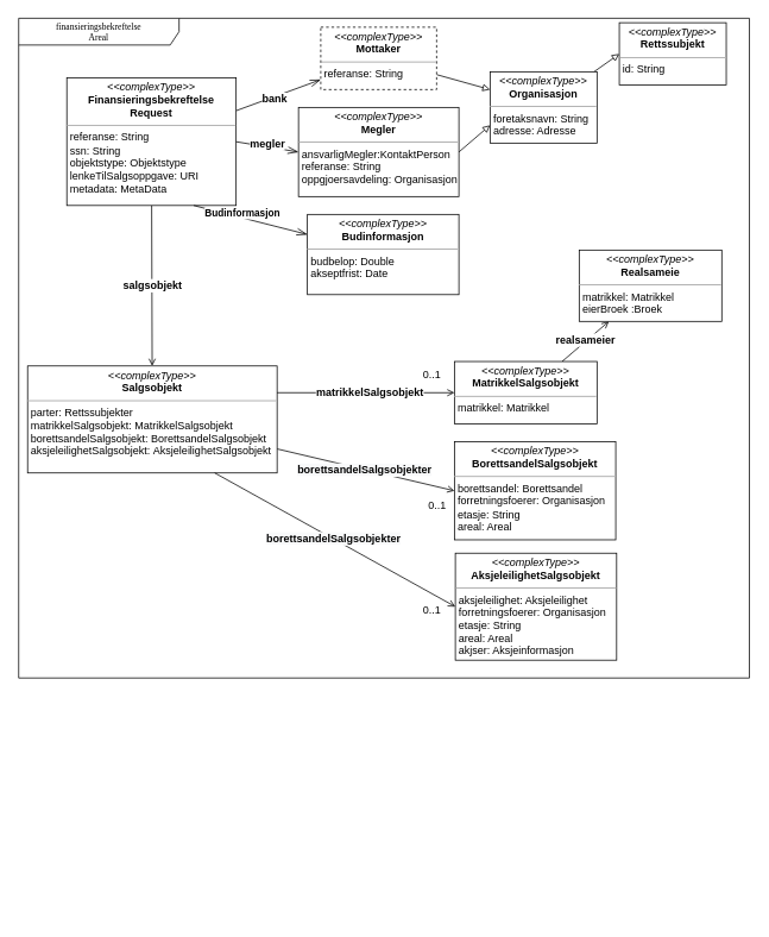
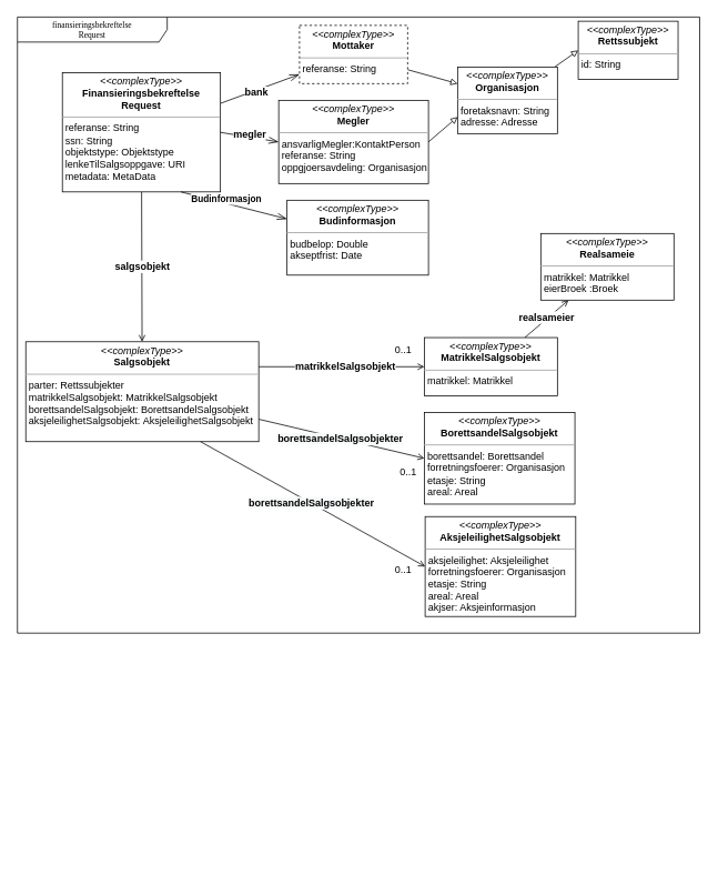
  <mxCell id="0" />
  <mxCell id="1" parent="0" />
- <mxCell id="2" value="finansieringsbekreftelse&lt;br&gt;Areal" style="shape=umlFrame;whiteSpace=wrap;html=1;rounded=0;shadow=0;comic=0;labelBackgroundColor=none;strokeWidth=1;fontFamily=Verdana;fontSize=10;align=center;width=180;height=30;" parent="1" vertex="1"><mxGeometry x="20" y="20" width="820" height="740" as="geometry" /></mxCell>
+ <mxCell id="2" value="finansieringsbekreftelse&lt;br&gt;Request" style="shape=umlFrame;whiteSpace=wrap;html=1;rounded=0;shadow=0;comic=0;labelBackgroundColor=none;strokeWidth=1;fontFamily=Verdana;fontSize=10;align=center;width=180;height=30;" parent="1" vertex="1"><mxGeometry x="20" y="20" width="820" height="740" as="geometry" /></mxCell>
  <mxCell id="3" style="edgeStyle=orthogonalEdgeStyle;rounded=0;html=1;dashed=1;labelBackgroundColor=none;startFill=0;endArrow=open;endFill=0;endSize=10;fontFamily=Verdana;fontSize=10;" parent="1" edge="1"><mxGeometry relative="1" as="geometry"><Array as="points" /><mxPoint x="730" y="838" as="targetPoint" /></mxGeometry></mxCell>
  <mxCell id="4" style="edgeStyle=orthogonalEdgeStyle;rounded=0;html=1;dashed=1;labelBackgroundColor=none;startFill=0;endArrow=open;endFill=0;endSize=10;fontFamily=Verdana;fontSize=10;" parent="1" edge="1"><mxGeometry relative="1" as="geometry"><mxPoint x="730" y="948" as="sourcePoint" /></mxGeometry></mxCell>
  <mxCell id="5" style="edgeStyle=orthogonalEdgeStyle;rounded=0;html=1;dashed=1;labelBackgroundColor=none;startFill=0;endArrow=open;endFill=0;endSize=10;fontFamily=Verdana;fontSize=10;" parent="1" edge="1"><mxGeometry relative="1" as="geometry"><Array as="points"><mxPoint x="410" y="1029" /><mxPoint x="410" y="1029" /></Array><mxPoint x="380" y="1029" as="sourcePoint" /></mxGeometry></mxCell>
  <mxCell id="6" style="edgeStyle=none;rounded=0;orthogonalLoop=1;jettySize=auto;html=1;entryX=0;entryY=0.25;entryDx=0;entryDy=0;endArrow=block;endFill=0;" parent="1" source="7" target="13" edge="1"><mxGeometry relative="1" as="geometry" /></mxCell>
  <mxCell id="7" value="&lt;p style=&quot;margin: 0px ; margin-top: 4px ; text-align: center&quot;&gt;&lt;i style=&quot;font-family: &amp;#34;helvetica&amp;#34;&quot;&gt;&amp;lt;&amp;lt;complexType&amp;gt;&amp;gt;&lt;/i&gt;&lt;br style=&quot;font-family: &amp;#34;helvetica&amp;#34;&quot;&gt;&lt;b style=&quot;font-family: &amp;#34;helvetica&amp;#34;&quot;&gt;Mottaker&lt;/b&gt;&lt;br&gt;&lt;/p&gt;&lt;hr size=&quot;1&quot;&gt;&lt;p style=&quot;margin: 0px ; margin-left: 4px&quot;&gt;referanse: String&lt;br&gt;&lt;/p&gt;" style="verticalAlign=top;align=left;overflow=fill;fontSize=12;fontFamily=Helvetica;html=1;rounded=0;shadow=0;comic=0;labelBackgroundColor=none;strokeWidth=1;dashed=1;" parent="1" vertex="1"><mxGeometry x="359" y="30" width="130" height="70" as="geometry" /></mxCell>
  <mxCell id="8" style="rounded=0;html=1;labelBackgroundColor=none;startFill=0;endArrow=openThin;endFill=0;endSize=10;fontFamily=Verdana;fontSize=10;" parent="1" source="11" target="7" edge="1"><mxGeometry relative="1" as="geometry" /></mxCell>
  <mxCell id="9" value="&lt;b&gt;&lt;font style=&quot;font-size: 12px&quot;&gt;bank&lt;/font&gt;&lt;/b&gt;" style="edgeLabel;html=1;align=center;verticalAlign=middle;resizable=0;points=[];" parent="8" vertex="1" connectable="0"><mxGeometry x="-0.35" y="1" relative="1" as="geometry"><mxPoint x="12" y="-1" as="offset" /></mxGeometry></mxCell>
  <mxCell id="10" value="&lt;font style=&quot;font-size: 12px&quot;&gt;&lt;b&gt;salgsobjekt&lt;/b&gt;&lt;/font&gt;" style="edgeStyle=none;rounded=0;orthogonalLoop=1;jettySize=auto;html=1;endArrow=open;endFill=0;" parent="1" source="11" target="24" edge="1"><mxGeometry relative="1" as="geometry" /></mxCell>
  <mxCell id="11" value="&lt;p style=&quot;margin: 0px ; margin-top: 4px ; text-align: center&quot;&gt;&lt;i&gt;&amp;lt;&amp;lt;complexType&amp;gt;&amp;gt;&lt;/i&gt;&lt;br&gt;&lt;b&gt;Finansieringsbekreftelse&lt;br&gt;Request&lt;/b&gt;&lt;/p&gt;&lt;hr size=&quot;1&quot;&gt;&lt;p style=&quot;margin: 0px ; margin-left: 4px&quot;&gt;referanse: String&lt;/p&gt;&lt;p style=&quot;margin: 0px ; margin-left: 4px&quot;&gt;ssn: String&lt;/p&gt;&lt;p style=&quot;margin: 0px ; margin-left: 4px&quot;&gt;objektstype: Objektstype&lt;/p&gt;&lt;p style=&quot;margin: 0px ; margin-left: 4px&quot;&gt;lenkeTilSalgsoppgave: URI&lt;br&gt;&lt;/p&gt;&lt;p style=&quot;margin: 0px ; margin-left: 4px&quot;&gt;metadata: MetaData&lt;/p&gt;" style="verticalAlign=top;align=left;overflow=fill;fontSize=12;fontFamily=Helvetica;html=1;rounded=0;shadow=0;comic=0;labelBackgroundColor=none;strokeWidth=1" parent="1" vertex="1"><mxGeometry x="74" y="87" width="190" height="143" as="geometry" /></mxCell>
  <mxCell id="12" style="edgeStyle=none;rounded=0;orthogonalLoop=1;jettySize=auto;html=1;entryX=0;entryY=0.5;entryDx=0;entryDy=0;endArrow=block;endFill=0;" parent="1" source="13" target="18" edge="1"><mxGeometry relative="1" as="geometry" /></mxCell>
  <mxCell id="13" value="&lt;p style=&quot;margin: 0px ; margin-top: 4px ; text-align: center&quot;&gt;&lt;i style=&quot;font-family: &amp;#34;helvetica&amp;#34;&quot;&gt;&amp;lt;&amp;lt;complexType&amp;gt;&amp;gt;&lt;/i&gt;&lt;br style=&quot;font-family: &amp;#34;helvetica&amp;#34;&quot;&gt;&lt;b style=&quot;font-family: &amp;#34;helvetica&amp;#34;&quot;&gt;Organisasjon&lt;/b&gt;&lt;br&gt;&lt;/p&gt;&lt;hr size=&quot;1&quot;&gt;&lt;p style=&quot;margin: 0px ; margin-left: 4px&quot;&gt;foretaksnavn: String&lt;br&gt;&lt;/p&gt;&lt;p style=&quot;margin: 0px ; margin-left: 4px&quot;&gt;adresse: Adresse&lt;/p&gt;" style="verticalAlign=top;align=left;overflow=fill;fontSize=12;fontFamily=Helvetica;html=1;rounded=0;shadow=0;comic=0;labelBackgroundColor=none;strokeWidth=1" parent="1" vertex="1"><mxGeometry x="549" y="80" width="120" height="80" as="geometry" /></mxCell>
  <mxCell id="14" value="&lt;p style=&quot;margin: 0px ; margin-top: 4px ; text-align: center&quot;&gt;&lt;i style=&quot;font-family: &amp;#34;helvetica&amp;#34;&quot;&gt;&amp;lt;&amp;lt;complexType&amp;gt;&amp;gt;&lt;/i&gt;&lt;br style=&quot;font-family: &amp;#34;helvetica&amp;#34;&quot;&gt;&lt;b style=&quot;font-family: &amp;#34;helvetica&amp;#34;&quot;&gt;Megler&lt;/b&gt;&lt;br&gt;&lt;/p&gt;&lt;hr size=&quot;1&quot;&gt;&lt;p style=&quot;margin: 0px ; margin-left: 4px&quot;&gt;ansvarligMegler:KontaktPerson&lt;/p&gt;&lt;p style=&quot;margin: 0px ; margin-left: 4px&quot;&gt;referanse: String&lt;br&gt;&lt;/p&gt;&lt;p style=&quot;margin: 0px ; margin-left: 4px&quot;&gt;oppgjoersavdeling: Organisasjon&lt;/p&gt;" style="verticalAlign=top;align=left;overflow=fill;fontSize=12;fontFamily=Helvetica;html=1;rounded=0;shadow=0;comic=0;labelBackgroundColor=none;strokeWidth=1" parent="1" vertex="1"><mxGeometry x="334" y="120" width="180" height="100" as="geometry" /></mxCell>
  <mxCell id="15" style="rounded=0;html=1;labelBackgroundColor=none;startFill=0;endArrow=openThin;endFill=0;endSize=10;fontFamily=Verdana;fontSize=10;entryX=0;entryY=0.5;entryDx=0;entryDy=0;exitX=1;exitY=0.5;exitDx=0;exitDy=0;" parent="1" source="11" target="14" edge="1"><mxGeometry relative="1" as="geometry"><mxPoint x="260" y="119.04" as="sourcePoint" /><mxPoint x="380" y="94.46" as="targetPoint" /></mxGeometry></mxCell>
  <mxCell id="16" value="&lt;span style=&quot;font-size: 12px&quot;&gt;&lt;b&gt;megler&lt;/b&gt;&lt;/span&gt;" style="edgeLabel;html=1;align=center;verticalAlign=middle;resizable=0;points=[];" parent="15" vertex="1" connectable="0"><mxGeometry x="-0.35" y="1" relative="1" as="geometry"><mxPoint x="12" y="-1" as="offset" /></mxGeometry></mxCell>
  <mxCell id="17" style="edgeStyle=none;rounded=0;orthogonalLoop=1;jettySize=auto;html=1;entryX=0;entryY=0.75;entryDx=0;entryDy=0;endArrow=block;endFill=0;exitX=1;exitY=0.5;exitDx=0;exitDy=0;" parent="1" source="14" target="13" edge="1"><mxGeometry relative="1" as="geometry"><mxPoint x="510" y="94.259" as="sourcePoint" /><mxPoint x="580" y="115" as="targetPoint" /></mxGeometry></mxCell>
  <mxCell id="18" value="&lt;p style=&quot;margin: 0px ; margin-top: 4px ; text-align: center&quot;&gt;&lt;i style=&quot;font-family: &amp;#34;helvetica&amp;#34;&quot;&gt;&amp;lt;&amp;lt;complexType&amp;gt;&amp;gt;&lt;/i&gt;&lt;br style=&quot;font-family: &amp;#34;helvetica&amp;#34;&quot;&gt;&lt;font face=&quot;helvetica&quot;&gt;&lt;b&gt;Rettssubjekt&lt;/b&gt;&lt;/font&gt;&lt;br&gt;&lt;/p&gt;&lt;hr size=&quot;1&quot;&gt;&lt;p style=&quot;margin: 0px ; margin-left: 4px&quot;&gt;id: String&lt;br&gt;&lt;/p&gt;" style="verticalAlign=top;align=left;overflow=fill;fontSize=12;fontFamily=Helvetica;html=1;rounded=0;shadow=0;comic=0;labelBackgroundColor=none;strokeWidth=1" parent="1" vertex="1"><mxGeometry x="694" y="25" width="120" height="70" as="geometry" /></mxCell>
  <mxCell id="19" value="&lt;p style=&quot;margin: 0px ; margin-top: 4px ; text-align: center&quot;&gt;&lt;i style=&quot;font-family: &amp;quot;helvetica&amp;quot;&quot;&gt;&amp;lt;&amp;lt;complexType&amp;gt;&amp;gt;&lt;/i&gt;&lt;br style=&quot;font-family: &amp;quot;helvetica&amp;quot;&quot;&gt;&lt;font face=&quot;helvetica&quot;&gt;&lt;b&gt;Budinformasjon&lt;/b&gt;&lt;/font&gt;&lt;/p&gt;&lt;hr size=&quot;1&quot;&gt;&lt;p style=&quot;margin: 0px ; margin-left: 4px&quot;&gt;budbelop: Double&lt;br&gt;&lt;/p&gt;&lt;p style=&quot;margin: 0px ; margin-left: 4px&quot;&gt;akseptfrist: Date&lt;br&gt;&lt;/p&gt;" style="verticalAlign=top;align=left;overflow=fill;fontSize=12;fontFamily=Helvetica;html=1;rounded=0;shadow=0;comic=0;labelBackgroundColor=none;strokeWidth=1" parent="1" vertex="1"><mxGeometry x="344" y="240" width="170" height="90" as="geometry" /></mxCell>
  <mxCell id="20" style="rounded=0;html=1;labelBackgroundColor=none;startFill=0;endArrow=openThin;endFill=0;endSize=10;fontFamily=Verdana;fontSize=10;entryX=0;entryY=0.25;entryDx=0;entryDy=0;exitX=0.75;exitY=1;exitDx=0;exitDy=0;" parent="1" source="11" target="19" edge="1"><mxGeometry relative="1" as="geometry"><mxPoint x="260" y="138.5" as="sourcePoint" /><mxPoint x="380" y="165" as="targetPoint" /></mxGeometry></mxCell>
  <mxCell id="21" value="&lt;b&gt;Budinformasjon&lt;/b&gt;" style="edgeLabel;html=1;align=center;verticalAlign=middle;resizable=0;points=[];" parent="20" vertex="1" connectable="0"><mxGeometry x="-0.35" y="1" relative="1" as="geometry"><mxPoint x="12" y="-1" as="offset" /></mxGeometry></mxCell>
  <mxCell id="22" style="edgeStyle=none;rounded=0;orthogonalLoop=1;jettySize=auto;html=1;entryX=0;entryY=0.5;entryDx=0;entryDy=0;endArrow=open;endFill=0;" parent="1" source="24" target="32" edge="1"><mxGeometry relative="1" as="geometry" /></mxCell>
  <mxCell id="23" value="&lt;span style=&quot;font-size: 12px ; text-align: left ; background-color: rgb(248 , 249 , 250)&quot;&gt;borettsandelSalgsobjekter&lt;/span&gt;" style="edgeLabel;html=1;align=center;verticalAlign=middle;resizable=0;points=[];fontSize=12;fontStyle=1" parent="22" vertex="1" connectable="0"><mxGeometry x="-0.017" relative="1" as="geometry"><mxPoint as="offset" /></mxGeometry></mxCell>
  <mxCell id="24" value="&lt;p style=&quot;margin: 0px ; margin-top: 4px ; text-align: center&quot;&gt;&lt;i style=&quot;font-family: &amp;#34;helvetica&amp;#34;&quot;&gt;&amp;lt;&amp;lt;complexType&amp;gt;&amp;gt;&lt;/i&gt;&lt;br style=&quot;font-family: &amp;#34;helvetica&amp;#34;&quot;&gt;&lt;font face=&quot;helvetica&quot;&gt;&lt;b&gt;Salgsobjekt&lt;/b&gt;&lt;/font&gt;&lt;br&gt;&lt;/p&gt;&lt;hr size=&quot;1&quot;&gt;&lt;p style=&quot;margin: 0px ; margin-left: 4px&quot;&gt;parter: Rettssubjekter&lt;br&gt;&lt;/p&gt;&lt;p style=&quot;margin: 0px ; margin-left: 4px&quot;&gt;matrikkelSalgsobjekt:&amp;nbsp;MatrikkelSalgsobjekt&lt;br&gt;&lt;/p&gt;&lt;p style=&quot;margin: 0px ; margin-left: 4px&quot;&gt;borettsandelSalgsobjekt:&amp;nbsp;BorettsandelSalgsobjekt&lt;br&gt;&lt;/p&gt;&lt;p style=&quot;margin: 0px ; margin-left: 4px&quot;&gt;aksjeleilighetSalgsobjekt:&amp;nbsp;AksjeleilighetSalgsobjekt&lt;br&gt;&lt;/p&gt;" style="verticalAlign=top;align=left;overflow=fill;fontSize=12;fontFamily=Helvetica;html=1;rounded=0;shadow=0;comic=0;labelBackgroundColor=none;strokeWidth=1" parent="1" vertex="1"><mxGeometry x="30" y="410" width="280" height="120" as="geometry" /></mxCell>
  <mxCell id="25" style="edgeStyle=none;rounded=0;orthogonalLoop=1;jettySize=auto;html=1;endArrow=open;endFill=0;" parent="1" source="27" target="28" edge="1"><mxGeometry relative="1" as="geometry" /></mxCell>
  <mxCell id="26" value="&lt;font style=&quot;font-size: 12px&quot;&gt;&lt;b&gt;realsameier&lt;/b&gt;&lt;/font&gt;" style="edgeLabel;html=1;align=center;verticalAlign=middle;resizable=0;points=[];" parent="25" vertex="1" connectable="0"><mxGeometry x="0.057" y="1" relative="1" as="geometry"><mxPoint x="-2" as="offset" /></mxGeometry></mxCell>
  <mxCell id="27" value="&lt;p style=&quot;margin: 0px ; margin-top: 4px ; text-align: center&quot;&gt;&lt;i style=&quot;font-family: &amp;#34;helvetica&amp;#34;&quot;&gt;&amp;lt;&amp;lt;complexType&amp;gt;&amp;gt;&lt;/i&gt;&lt;br style=&quot;font-family: &amp;#34;helvetica&amp;#34;&quot;&gt;&lt;font face=&quot;helvetica&quot;&gt;&lt;b&gt;MatrikkelSalgsobjekt&lt;/b&gt;&lt;/font&gt;&lt;br&gt;&lt;/p&gt;&lt;hr size=&quot;1&quot;&gt;&lt;p style=&quot;margin: 0px ; margin-left: 4px&quot;&gt;matrikkel: Matrikkel&lt;br&gt;&lt;/p&gt;&lt;p style=&quot;margin: 0px ; margin-left: 4px&quot;&gt;&lt;br&gt;&lt;/p&gt;" style="verticalAlign=top;align=left;overflow=fill;fontSize=12;fontFamily=Helvetica;html=1;rounded=0;shadow=0;comic=0;labelBackgroundColor=none;strokeWidth=1" parent="1" vertex="1"><mxGeometry x="509" y="405" width="160" height="70" as="geometry" /></mxCell>
  <mxCell id="28" value="&lt;p style=&quot;margin: 0px ; margin-top: 4px ; text-align: center&quot;&gt;&lt;i style=&quot;font-family: &amp;#34;helvetica&amp;#34;&quot;&gt;&amp;lt;&amp;lt;complexType&amp;gt;&amp;gt;&lt;/i&gt;&lt;br style=&quot;font-family: &amp;#34;helvetica&amp;#34;&quot;&gt;&lt;font face=&quot;helvetica&quot;&gt;&lt;b&gt;Realsameie&lt;/b&gt;&lt;/font&gt;&lt;br&gt;&lt;/p&gt;&lt;hr size=&quot;1&quot;&gt;&lt;p style=&quot;margin: 0px ; margin-left: 4px&quot;&gt;matrikkel: Matrikkel&lt;br&gt;&lt;/p&gt;&lt;p style=&quot;margin: 0px ; margin-left: 4px&quot;&gt;eierBroek :Broek&lt;/p&gt;&lt;p style=&quot;margin: 0px ; margin-left: 4px&quot;&gt;&lt;br&gt;&lt;/p&gt;" style="verticalAlign=top;align=left;overflow=fill;fontSize=12;fontFamily=Helvetica;html=1;rounded=0;shadow=0;comic=0;labelBackgroundColor=none;strokeWidth=1" parent="1" vertex="1"><mxGeometry x="649" y="280" width="160" height="80" as="geometry" /></mxCell>
  <mxCell id="29" style="edgeStyle=none;rounded=0;orthogonalLoop=1;jettySize=auto;html=1;endArrow=open;endFill=0;entryX=0;entryY=0.5;entryDx=0;entryDy=0;exitX=1;exitY=0.25;exitDx=0;exitDy=0;" parent="1" source="24" target="27" edge="1"><mxGeometry relative="1" as="geometry"><mxPoint x="570" y="445" as="sourcePoint" /><mxPoint x="680" y="445" as="targetPoint" /></mxGeometry></mxCell>
  <mxCell id="30" value="&lt;span style=&quot;font-size: 12px&quot;&gt;&lt;b&gt;matrikkelSalgsobjekt&lt;/b&gt;&lt;/span&gt;" style="edgeLabel;html=1;align=center;verticalAlign=middle;resizable=0;points=[];" parent="29" vertex="1" connectable="0"><mxGeometry x="0.057" y="1" relative="1" as="geometry"><mxPoint x="-2" as="offset" /></mxGeometry></mxCell>
  <mxCell id="31" value="0..1" style="text;html=1;strokeColor=none;fillColor=none;align=center;verticalAlign=middle;whiteSpace=wrap;rounded=0;" parent="1" vertex="1"><mxGeometry x="464" y="410" width="40" height="20" as="geometry" /></mxCell>
  <mxCell id="32" value="&lt;p style=&quot;margin: 0px ; margin-top: 4px ; text-align: center&quot;&gt;&lt;i style=&quot;font-family: &amp;#34;helvetica&amp;#34;&quot;&gt;&amp;lt;&amp;lt;complexType&amp;gt;&amp;gt;&lt;/i&gt;&lt;br style=&quot;font-family: &amp;#34;helvetica&amp;#34;&quot;&gt;&lt;font face=&quot;helvetica&quot;&gt;&lt;b&gt;BorettsandelSalgsobjekt&lt;/b&gt;&lt;/font&gt;&lt;br&gt;&lt;/p&gt;&lt;hr size=&quot;1&quot;&gt;&lt;p style=&quot;margin: 0px ; margin-left: 4px&quot;&gt;borettsandel: Borettsandel&lt;br&gt;&lt;/p&gt;&lt;p style=&quot;margin: 0px ; margin-left: 4px&quot;&gt;forretningsfoerer: Organisasjon&lt;/p&gt;&lt;p style=&quot;margin: 0px ; margin-left: 4px&quot;&gt;etasje: String&lt;/p&gt;&lt;p style=&quot;margin: 0px ; margin-left: 4px&quot;&gt;areal: Areal&lt;/p&gt;&lt;p style=&quot;margin: 0px ; margin-left: 4px&quot;&gt;&lt;br&gt;&lt;/p&gt;" style="verticalAlign=top;align=left;overflow=fill;fontSize=12;fontFamily=Helvetica;html=1;rounded=0;shadow=0;comic=0;labelBackgroundColor=none;strokeWidth=1" parent="1" vertex="1"><mxGeometry x="509" y="495" width="181" height="110" as="geometry" /></mxCell>
  <mxCell id="33" value="0..1" style="text;html=1;strokeColor=none;fillColor=none;align=center;verticalAlign=middle;whiteSpace=wrap;rounded=0;" parent="1" vertex="1"><mxGeometry x="470" y="557" width="40" height="20" as="geometry" /></mxCell>
  <mxCell id="34" value="&lt;p style=&quot;margin: 0px ; margin-top: 4px ; text-align: center&quot;&gt;&lt;i style=&quot;font-family: &amp;#34;helvetica&amp;#34;&quot;&gt;&amp;lt;&amp;lt;complexType&amp;gt;&amp;gt;&lt;/i&gt;&lt;br style=&quot;font-family: &amp;#34;helvetica&amp;#34;&quot;&gt;&lt;font face=&quot;helvetica&quot;&gt;&lt;b&gt;AksjeleilighetSalgsobjekt&lt;/b&gt;&lt;/font&gt;&lt;br&gt;&lt;/p&gt;&lt;hr size=&quot;1&quot;&gt;&lt;p style=&quot;margin: 0px ; margin-left: 4px&quot;&gt;aksjeleilighet: Aksjeleilighet&lt;br&gt;&lt;/p&gt;&lt;p style=&quot;margin: 0px ; margin-left: 4px&quot;&gt;forretningsfoerer: Organisasjon&lt;/p&gt;&lt;p style=&quot;margin: 0px ; margin-left: 4px&quot;&gt;etasje: String&lt;/p&gt;&lt;p style=&quot;margin: 0px ; margin-left: 4px&quot;&gt;areal: Areal&lt;/p&gt;&lt;p style=&quot;margin: 0px ; margin-left: 4px&quot;&gt;akjser: Aksjeinformasjon&lt;/p&gt;&lt;p style=&quot;margin: 0px ; margin-left: 4px&quot;&gt;&lt;br&gt;&lt;/p&gt;" style="verticalAlign=top;align=left;overflow=fill;fontSize=12;fontFamily=Helvetica;html=1;rounded=0;shadow=0;comic=0;labelBackgroundColor=none;strokeWidth=1" parent="1" vertex="1"><mxGeometry x="510" y="620" width="181" height="120" as="geometry" /></mxCell>
  <mxCell id="35" style="edgeStyle=none;rounded=0;orthogonalLoop=1;jettySize=auto;html=1;entryX=0;entryY=0.5;entryDx=0;entryDy=0;endArrow=open;endFill=0;exitX=0.75;exitY=1;exitDx=0;exitDy=0;" parent="1" source="24" target="34" edge="1"><mxGeometry relative="1" as="geometry"><mxPoint x="304" y="619.998" as="sourcePoint" /><mxPoint x="503" y="666.96" as="targetPoint" /></mxGeometry></mxCell>
  <mxCell id="36" value="&lt;span style=&quot;font-size: 12px ; text-align: left ; background-color: rgb(248 , 249 , 250)&quot;&gt;borettsandelSalgsobjekter&lt;/span&gt;" style="edgeLabel;html=1;align=center;verticalAlign=middle;resizable=0;points=[];fontSize=12;fontStyle=1" parent="35" vertex="1" connectable="0"><mxGeometry x="-0.017" relative="1" as="geometry"><mxPoint as="offset" /></mxGeometry></mxCell>
  <mxCell id="37" value="0..1" style="text;html=1;strokeColor=none;fillColor=none;align=center;verticalAlign=middle;whiteSpace=wrap;rounded=0;" parent="1" vertex="1"><mxGeometry x="464" y="673.96" width="40" height="20" as="geometry" /></mxCell>
